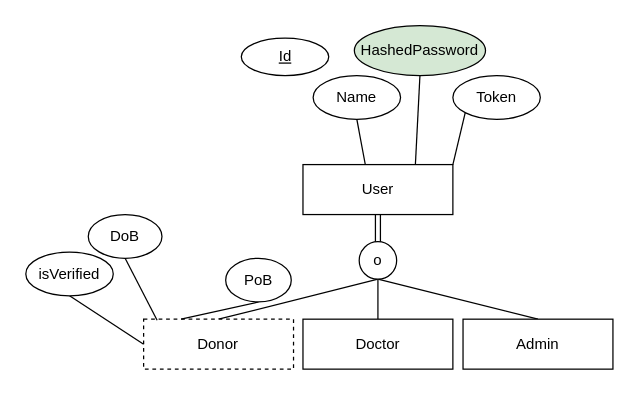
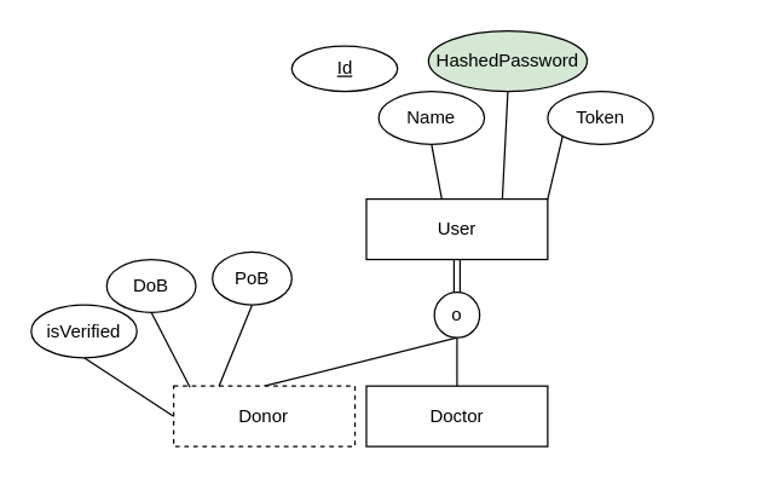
  <mxCell id="0" />
  <mxCell id="1" parent="0" />
  <mxCell id="2" style="rounded=0;orthogonalLoop=1;jettySize=auto;html=1;exitX=0.75;exitY=0;exitDx=0;exitDy=0;entryX=0.5;entryY=1;entryDx=0;entryDy=0;endArrow=none;endFill=0;" edge="1" parent="1" source="5" target="8"><mxGeometry relative="1" as="geometry" /></mxCell>
  <mxCell id="3" style="rounded=0;orthogonalLoop=1;jettySize=auto;html=1;exitX=0.417;exitY=0.02;exitDx=0;exitDy=0;entryX=0.5;entryY=1;entryDx=0;entryDy=0;endArrow=none;endFill=0;exitPerimeter=0;" edge="1" parent="1" source="5" target="7"><mxGeometry relative="1" as="geometry" /></mxCell>
  <mxCell id="4" style="rounded=0;orthogonalLoop=1;jettySize=auto;html=1;exitX=1;exitY=0;exitDx=0;exitDy=0;entryX=0;entryY=1;entryDx=0;entryDy=0;endArrow=none;endFill=0;" edge="1" parent="1" source="5" target="9"><mxGeometry relative="1" as="geometry" /></mxCell>
  <mxCell id="5" value="User" style="rounded=0;whiteSpace=wrap;html=1;" vertex="1" parent="1"><mxGeometry x="241.87" y="131.25" width="120" height="40" as="geometry" /></mxCell>
  <mxCell id="6" value="&lt;u&gt;Id&lt;/u&gt;" style="ellipse;whiteSpace=wrap;html=1;" vertex="1" parent="1"><mxGeometry x="192.5" y="30" width="70" height="30" as="geometry" /></mxCell>
  <mxCell id="7" value="Name" style="ellipse;whiteSpace=wrap;html=1;" vertex="1" parent="1"><mxGeometry x="250" y="60" width="70" height="35" as="geometry" /></mxCell>
  <mxCell id="8" value="HashedPassword" style="ellipse;whiteSpace=wrap;html=1;fillColor=#d5e8d4;" vertex="1" parent="1"><mxGeometry x="283" y="20" width="105" height="40" as="geometry" /></mxCell>
  <mxCell id="9" value="Token" style="ellipse;whiteSpace=wrap;html=1;" vertex="1" parent="1"><mxGeometry x="361.87" y="60" width="70" height="35" as="geometry" /></mxCell>
  <mxCell id="10" style="rounded=0;orthogonalLoop=1;jettySize=auto;html=1;exitX=0.5;exitY=0;exitDx=0;exitDy=0;endArrow=none;endFill=0;shape=link;entryX=0.5;entryY=1;entryDx=0;entryDy=0;" edge="1" parent="1" source="14" target="5"><mxGeometry relative="1" as="geometry"><mxPoint x="320" y="190" as="targetPoint" /></mxGeometry></mxCell>
  <mxCell id="11" style="rounded=0;orthogonalLoop=1;jettySize=auto;html=1;exitX=0.5;exitY=1;exitDx=0;exitDy=0;entryX=0.5;entryY=0;entryDx=0;entryDy=0;endArrow=none;endFill=0;" edge="1" parent="1" source="14" target="17"><mxGeometry relative="1" as="geometry" /></mxCell>
  <mxCell id="12" style="rounded=0;orthogonalLoop=1;jettySize=auto;html=1;exitX=0.5;exitY=1;exitDx=0;exitDy=0;entryX=0.5;entryY=0;entryDx=0;entryDy=0;endArrow=none;endFill=0;" edge="1" parent="1" source="14" target="15"><mxGeometry relative="1" as="geometry" /></mxCell>
- <mxCell id="13" style="rounded=0;orthogonalLoop=1;jettySize=auto;html=1;exitX=0.5;exitY=1;exitDx=0;exitDy=0;entryX=0.5;entryY=0;entryDx=0;entryDy=0;endArrow=none;endFill=0;" edge="1" parent="1" source="14" target="18"><mxGeometry relative="1" as="geometry" /></mxCell>
  <mxCell id="14" value="o" style="ellipse;whiteSpace=wrap;html=1;aspect=fixed;" vertex="1" parent="1"><mxGeometry x="286.87" y="193" width="30" height="30" as="geometry" /></mxCell>
  <mxCell id="15" value="Doctor" style="rounded=0;whiteSpace=wrap;html=1;" vertex="1" parent="1"><mxGeometry x="241.87" y="255" width="120" height="40" as="geometry" /></mxCell>
  <mxCell id="16" style="rounded=0;orthogonalLoop=1;jettySize=auto;html=1;exitX=0;exitY=0.5;exitDx=0;exitDy=0;entryX=0.5;entryY=1;entryDx=0;entryDy=0;endArrow=none;endFill=0;" edge="1" parent="1" source="17" target="19"><mxGeometry relative="1" as="geometry" /></mxCell>
  <mxCell id="17" value="Donor" style="rounded=0;whiteSpace=wrap;html=1;dashed=1;" vertex="1" parent="1"><mxGeometry x="114.31" y="255" width="120" height="40" as="geometry" /></mxCell>
- <mxCell id="18" value="Admin" style="rounded=0;whiteSpace=wrap;html=1;" vertex="1" parent="1"><mxGeometry x="370" y="255" width="120" height="40" as="geometry" /></mxCell>
  <mxCell id="19" value="isVerified" style="ellipse;whiteSpace=wrap;html=1;" vertex="1" parent="1"><mxGeometry x="20" y="201.25" width="70" height="35" as="geometry" /></mxCell>
  <mxCell id="20" value="DoB" style="ellipse;whiteSpace=wrap;html=1;" vertex="1" parent="1"><mxGeometry x="70" y="171.25" width="59" height="35" as="geometry" /></mxCell>
  <mxCell id="21" style="rounded=0;orthogonalLoop=1;jettySize=auto;html=1;exitX=0.5;exitY=1;exitDx=0;exitDy=0;entryX=0.09;entryY=0.021;entryDx=0;entryDy=0;entryPerimeter=0;endArrow=none;endFill=0;" edge="1" parent="1" source="20" target="17"><mxGeometry relative="1" as="geometry" /></mxCell>
  <mxCell id="22" style="rounded=0;orthogonalLoop=1;jettySize=auto;html=1;exitX=0.5;exitY=1;exitDx=0;exitDy=0;entryX=0.25;entryY=0;entryDx=0;entryDy=0;endArrow=none;endFill=0;" edge="1" parent="1" source="23" target="17"><mxGeometry relative="1" as="geometry" /></mxCell>
- <mxCell id="23" value="PoB" style="ellipse;whiteSpace=wrap;html=1;" vertex="1" parent="1"><mxGeometry x="180" y="206.25" width="52.5" height="35" as="geometry" /></mxCell>
+ <mxCell id="23" value="PoB" style="ellipse;whiteSpace=wrap;html=1;" vertex="1" parent="1"><mxGeometry x="140" y="166.25" width="52.5" height="35" as="geometry" /></mxCell>
